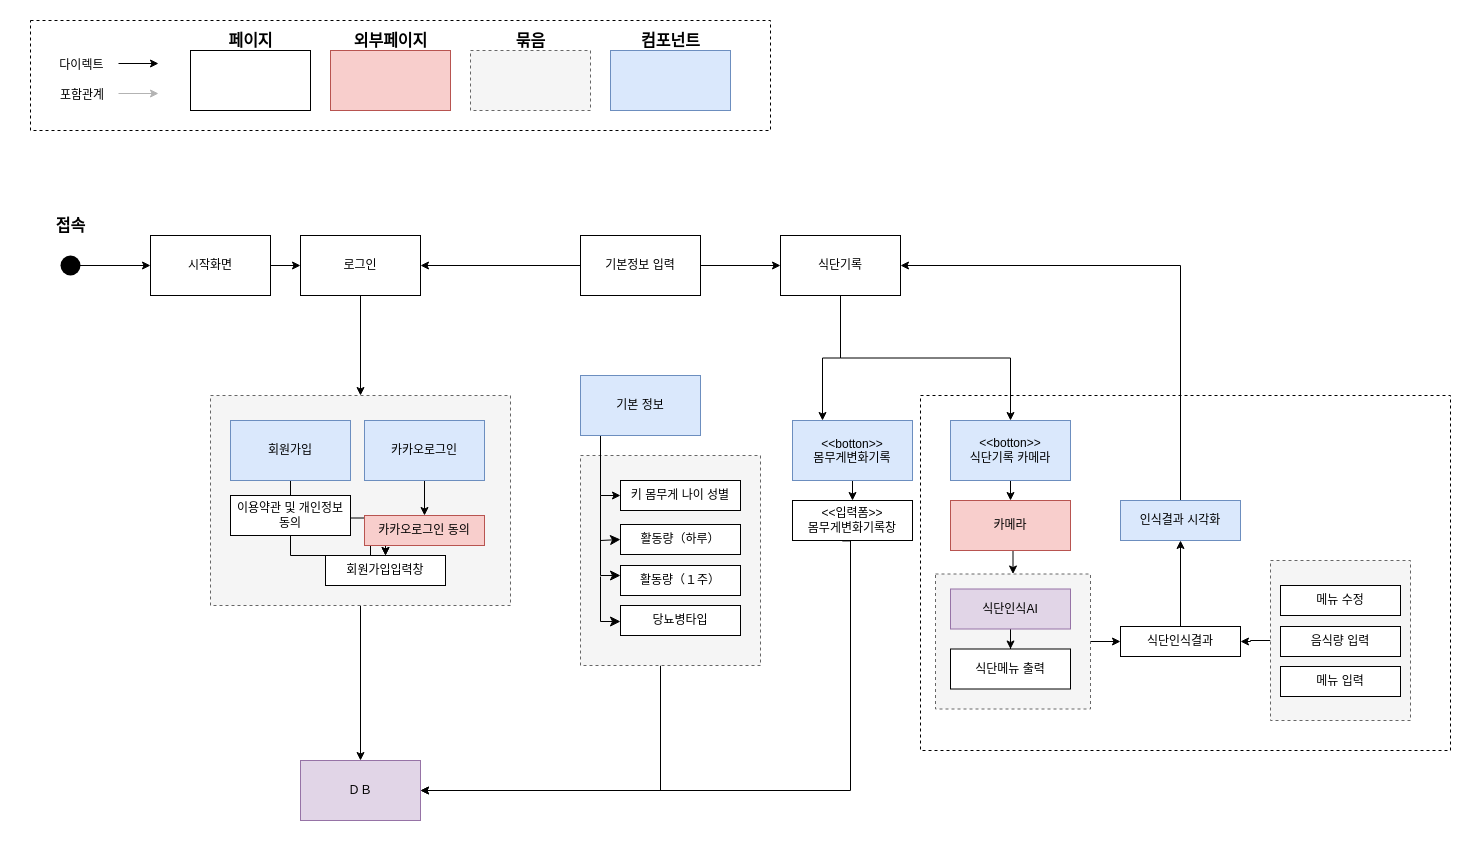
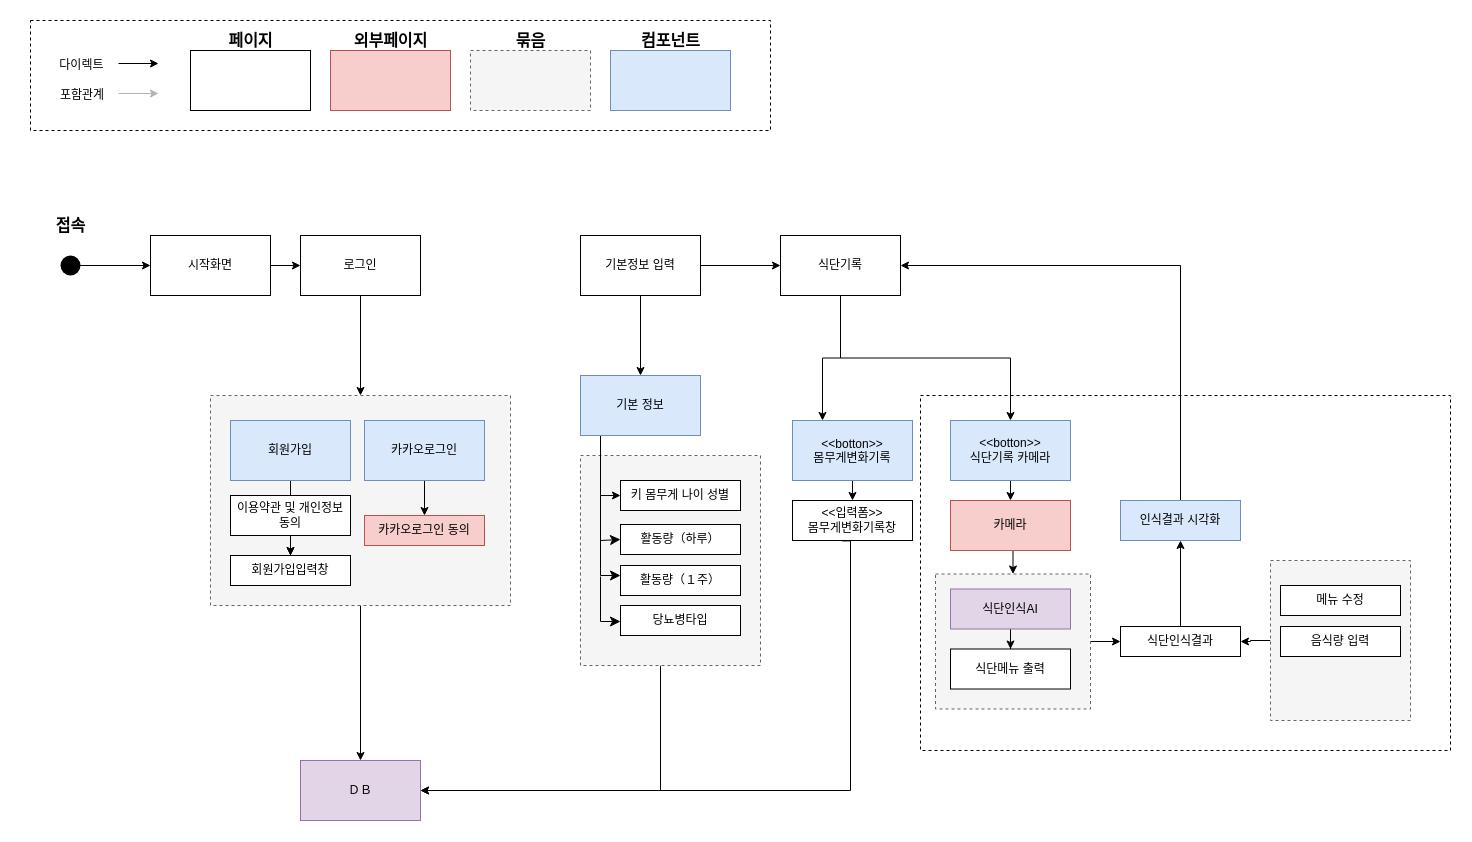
  <mxCell id="0" />
  <mxCell id="1" parent="0" />
  <mxCell id="2" style="edgeStyle=orthogonalEdgeStyle;rounded=0;orthogonalLoop=1;jettySize=auto;html=1;exitX=1;exitY=0.5;exitDx=0;exitDy=0;entryX=0;entryY=0.5;entryDx=0;entryDy=0;fontFamily=Helvetica;fontSize=12;fontColor=default;" edge="1" parent="1" source="3" target="66"><mxGeometry relative="1" as="geometry" /></mxCell>
  <mxCell id="3" value="" style="rounded=0;whiteSpace=wrap;html=1;strokeColor=#666666;align=center;verticalAlign=middle;fontFamily=Helvetica;fontSize=12;fontColor=#333333;fillColor=#f5f5f5;dashed=1;" vertex="1" parent="1"><mxGeometry x="935" y="573.5" width="155" height="135" as="geometry" /></mxCell>
  <mxCell id="4" style="edgeStyle=orthogonalEdgeStyle;rounded=0;orthogonalLoop=1;jettySize=auto;html=1;entryX=1;entryY=0.5;entryDx=0;entryDy=0;" edge="1" parent="1" source="5" target="48"><mxGeometry relative="1" as="geometry"><Array as="points"><mxPoint x="660" y="790" /></Array></mxGeometry></mxCell>
  <mxCell id="5" value="" style="rounded=0;whiteSpace=wrap;html=1;fillColor=#f5f5f5;dashed=1;fontColor=#333333;strokeColor=#666666;" vertex="1" parent="1"><mxGeometry x="580" y="455" width="180" height="210" as="geometry" /></mxCell>
  <mxCell id="6" value="" style="rounded=0;whiteSpace=wrap;html=1;fillColor=none;dashed=1;" vertex="1" parent="1"><mxGeometry x="30" y="20" width="740" height="110" as="geometry" /></mxCell>
  <mxCell id="7" value="" style="edgeStyle=orthogonalEdgeStyle;rounded=0;orthogonalLoop=1;jettySize=auto;html=1;" edge="1" parent="1" source="8" target="48"><mxGeometry relative="1" as="geometry" /></mxCell>
  <mxCell id="8" value="" style="rounded=0;whiteSpace=wrap;html=1;fillColor=#f5f5f5;dashed=1;fontColor=#333333;strokeColor=#666666;" vertex="1" parent="1"><mxGeometry x="210" y="395" width="300" height="210" as="geometry" /></mxCell>
  <mxCell id="9" value="" style="rounded=0;whiteSpace=wrap;html=1;" vertex="1" parent="1"><mxGeometry x="190" y="50" width="120" height="60" as="geometry" /></mxCell>
  <mxCell id="10" value="페이지" style="text;strokeColor=none;fillColor=none;html=1;fontSize=16;fontStyle=1;verticalAlign=middle;align=center;" vertex="1" parent="1"><mxGeometry x="200" y="20" width="100" height="40" as="geometry" /></mxCell>
  <mxCell id="11" value="" style="rounded=0;whiteSpace=wrap;html=1;fillColor=#f8cecc;strokeColor=#b85450;" vertex="1" parent="1"><mxGeometry x="330" y="50" width="120" height="60" as="geometry" /></mxCell>
  <mxCell id="12" value="외부페이지" style="text;strokeColor=none;fillColor=none;html=1;fontSize=16;fontStyle=1;verticalAlign=middle;align=center;" vertex="1" parent="1"><mxGeometry x="340" y="20" width="100" height="40" as="geometry" /></mxCell>
  <mxCell id="13" value="" style="rounded=0;whiteSpace=wrap;html=1;fillColor=#f5f5f5;dashed=1;fontColor=#333333;strokeColor=#666666;" vertex="1" parent="1"><mxGeometry x="470" y="50" width="120" height="60" as="geometry" /></mxCell>
  <mxCell id="14" value="묶음" style="text;strokeColor=none;fillColor=none;html=1;fontSize=16;fontStyle=1;verticalAlign=middle;align=center;" vertex="1" parent="1"><mxGeometry x="480" y="20" width="100" height="40" as="geometry" /></mxCell>
  <mxCell id="15" value="" style="rounded=0;whiteSpace=wrap;html=1;fillColor=#dae8fc;strokeColor=#6c8ebf;" vertex="1" parent="1"><mxGeometry x="610" y="50" width="120" height="60" as="geometry" /></mxCell>
  <mxCell id="16" value="컴포넌트" style="text;strokeColor=none;fillColor=none;html=1;fontSize=16;fontStyle=1;verticalAlign=middle;align=center;" vertex="1" parent="1"><mxGeometry x="620" y="20" width="100" height="40" as="geometry" /></mxCell>
  <mxCell id="17" value="" style="edgeStyle=orthogonalEdgeStyle;rounded=0;orthogonalLoop=1;jettySize=auto;html=1;" edge="1" parent="1" source="18" target="25"><mxGeometry relative="1" as="geometry" /></mxCell>
  <mxCell id="18" value="" style="shape=waypoint;sketch=0;fillStyle=solid;size=6;pointerEvents=1;points=[];fillColor=none;resizable=0;rotatable=0;perimeter=centerPerimeter;snapToPoint=1;strokeWidth=8;" vertex="1" parent="1"><mxGeometry x="60" y="255" width="20" height="20" as="geometry" /></mxCell>
  <mxCell id="19" value="접속" style="text;strokeColor=none;fillColor=none;html=1;fontSize=16;fontStyle=1;verticalAlign=middle;align=center;" vertex="1" parent="1"><mxGeometry y="205" width="100" height="40" as="geometry" x="20" /></mxCell>
  <mxCell id="20" value="" style="endArrow=classic;html=1;rounded=0;" edge="1" parent="1"><mxGeometry width="50" height="50" relative="1" as="geometry"><mxPoint x="118" y="63" as="sourcePoint" /><mxPoint x="158" y="63" as="targetPoint" /></mxGeometry></mxCell>
  <mxCell id="21" value="&amp;nbsp;다이렉트" style="text;strokeColor=none;fillColor=none;align=left;verticalAlign=middle;spacingLeft=4;spacingRight=4;overflow=hidden;points=[[0,0.5],[1,0.5]];portConstraint=eastwest;rotatable=0;whiteSpace=wrap;html=1;" vertex="1" parent="1"><mxGeometry x="50" y="50" width="80" height="30" as="geometry" /></mxCell>
  <mxCell id="22" value="" style="endArrow=classic;html=1;rounded=0;strokeColor=#B3B3B3;" edge="1" parent="1"><mxGeometry width="50" height="50" relative="1" as="geometry"><mxPoint x="118" y="93" as="sourcePoint" /><mxPoint x="158" y="93" as="targetPoint" /></mxGeometry></mxCell>
  <mxCell id="23" value="포함관계" style="text;strokeColor=none;fillColor=none;align=left;verticalAlign=middle;spacingLeft=4;spacingRight=4;overflow=hidden;points=[[0,0.5],[1,0.5]];portConstraint=eastwest;rotatable=0;whiteSpace=wrap;html=1;" vertex="1" parent="1"><mxGeometry x="54" y="80" width="80" height="30" as="geometry" /></mxCell>
  <mxCell id="24" value="" style="edgeStyle=orthogonalEdgeStyle;rounded=0;orthogonalLoop=1;jettySize=auto;html=1;" edge="1" parent="1" source="25" target="27"><mxGeometry relative="1" as="geometry" /></mxCell>
  <mxCell id="25" value="시작화면" style="rounded=0;whiteSpace=wrap;html=1;" vertex="1" parent="1"><mxGeometry x="150" y="235" width="120" height="60" as="geometry" /></mxCell>
  <mxCell id="26" value="" style="edgeStyle=orthogonalEdgeStyle;rounded=0;orthogonalLoop=1;jettySize=auto;html=1;" edge="1" parent="1" source="27" target="8"><mxGeometry relative="1" as="geometry" /></mxCell>
  <mxCell id="27" value="로그인" style="rounded=0;whiteSpace=wrap;html=1;" vertex="1" parent="1"><mxGeometry x="300" y="235" width="120" height="60" as="geometry" /></mxCell>
  <mxCell id="28" value="" style="edgeStyle=orthogonalEdgeStyle;rounded=0;orthogonalLoop=1;jettySize=auto;html=1;" edge="1" parent="1" source="29" target="34"><mxGeometry relative="1" as="geometry" /></mxCell>
  <mxCell id="29" value="&lt;p style=&quot;line-height: 80%;&quot;&gt;회원가입&lt;/p&gt;" style="rounded=0;whiteSpace=wrap;html=1;fillColor=#dae8fc;strokeColor=#6c8ebf;" vertex="1" parent="1"><mxGeometry x="230" y="420" width="120" height="60" as="geometry" /></mxCell>
  <mxCell id="30" value="" style="edgeStyle=orthogonalEdgeStyle;rounded=0;orthogonalLoop=1;jettySize=auto;html=1;" edge="1" parent="1" source="31" target="35"><mxGeometry relative="1" as="geometry" /></mxCell>
  <mxCell id="31" value="카카오로그인" style="rounded=0;whiteSpace=wrap;html=1;fillColor=#dae8fc;strokeColor=#6c8ebf;" vertex="1" parent="1"><mxGeometry x="364" y="420" width="120" height="60" as="geometry" /></mxCell>
  <mxCell id="32" value="" style="edgeStyle=orthogonalEdgeStyle;rounded=0;orthogonalLoop=1;jettySize=auto;html=1;" edge="1" parent="1" source="33" target="34"><mxGeometry relative="1" as="geometry" /></mxCell>
  <mxCell id="33" value="이용약관 및 개인정보 동의" style="rounded=0;whiteSpace=wrap;html=1;" vertex="1" parent="1"><mxGeometry x="230" y="495" width="120" height="40" as="geometry" /></mxCell>
- <mxCell id="34" value="회원가입입력창" style="rounded=0;whiteSpace=wrap;html=1;" vertex="1" parent="1"><mxGeometry x="325" y="555" width="120" height="30" as="geometry" /></mxCell>
+ <mxCell id="34" value="회원가입입력창" style="rounded=0;whiteSpace=wrap;html=1;" vertex="1" parent="1"><mxGeometry x="230" y="555" width="120" height="30" as="geometry" /></mxCell>
  <mxCell id="35" value="카카오로그인 동의" style="rounded=0;whiteSpace=wrap;html=1;fillColor=#f8cecc;strokeColor=#b85450;" vertex="1" parent="1"><mxGeometry x="364" y="515" width="120" height="30" as="geometry" /></mxCell>
- <mxCell id="36" value="" style="edgeStyle=orthogonalEdgeStyle;rounded=0;orthogonalLoop=1;jettySize=auto;html=1;" edge="1" parent="1" source="38" target="27"><mxGeometry relative="1" as="geometry" /></mxCell>
+ <mxCell id="36" value="" style="edgeStyle=orthogonalEdgeStyle;rounded=0;orthogonalLoop=1;jettySize=auto;html=1;" edge="1" parent="1" source="38" target="40"><mxGeometry relative="1" as="geometry" /></mxCell>
  <mxCell id="37" value="" style="edgeStyle=orthogonalEdgeStyle;rounded=0;orthogonalLoop=1;jettySize=auto;html=1;" edge="1" parent="1" source="38" target="51"><mxGeometry relative="1" as="geometry" /></mxCell>
  <mxCell id="38" value="기본정보 입력" style="whiteSpace=wrap;html=1;rounded=0;" vertex="1" parent="1"><mxGeometry x="580" y="235" width="120" height="60" as="geometry" /></mxCell>
  <mxCell id="39" value="" style="edgeStyle=orthogonalEdgeStyle;rounded=0;orthogonalLoop=1;jettySize=auto;html=1;" edge="1" parent="1" source="40" target="41"><mxGeometry relative="1" as="geometry"><Array as="points"><mxPoint x="600" y="495" /></Array></mxGeometry></mxCell>
  <mxCell id="40" value="기본 정보" style="whiteSpace=wrap;html=1;rounded=0;fillColor=#dae8fc;strokeColor=#6c8ebf;" vertex="1" parent="1"><mxGeometry x="580" y="375" width="120" height="60" as="geometry" /></mxCell>
  <mxCell id="41" value="키 몸무게 나이 성별" style="whiteSpace=wrap;html=1;rounded=0;" vertex="1" parent="1"><mxGeometry x="620" y="480" width="120" height="30" as="geometry" /></mxCell>
  <mxCell id="42" value="활동량（하루）" style="whiteSpace=wrap;html=1;rounded=0;" vertex="1" parent="1"><mxGeometry x="620" y="524" width="120" height="30" as="geometry" /></mxCell>
  <mxCell id="43" value="활동량（１주）" style="whiteSpace=wrap;html=1;rounded=0;" vertex="1" parent="1"><mxGeometry x="620" y="565" width="120" height="30" as="geometry" /></mxCell>
  <mxCell id="44" value="당뇨병타입" style="whiteSpace=wrap;html=1;rounded=0;" vertex="1" parent="1"><mxGeometry x="620" y="605" width="120" height="30" as="geometry" /></mxCell>
  <mxCell id="45" value="" style="edgeStyle=segmentEdgeStyle;endArrow=classic;html=1;curved=0;rounded=0;endSize=8;startSize=8;entryX=0;entryY=0.5;entryDx=0;entryDy=0;" edge="1" parent="1" target="42"><mxGeometry width="50" height="50" relative="1" as="geometry"><mxPoint x="600" y="495" as="sourcePoint" /><mxPoint x="590" y="525" as="targetPoint" /><Array as="points"><mxPoint x="600" y="540" /></Array></mxGeometry></mxCell>
  <mxCell id="46" value="" style="edgeStyle=segmentEdgeStyle;endArrow=classic;html=1;curved=0;rounded=0;endSize=8;startSize=8;" edge="1" parent="1" target="43"><mxGeometry width="50" height="50" relative="1" as="geometry"><mxPoint x="600" y="539" as="sourcePoint" /><mxPoint x="620" y="584" as="targetPoint" /><Array as="points"><mxPoint x="600" y="575" /></Array></mxGeometry></mxCell>
  <mxCell id="47" value="" style="edgeStyle=segmentEdgeStyle;endArrow=classic;html=1;curved=0;rounded=0;endSize=8;startSize=8;entryX=0;entryY=0.5;entryDx=0;entryDy=0;" edge="1" parent="1"><mxGeometry width="50" height="50" relative="1" as="geometry"><mxPoint x="600" y="576" as="sourcePoint" /><mxPoint x="620" y="621" as="targetPoint" /><Array as="points"><mxPoint x="600" y="621" /></Array></mxGeometry></mxCell>
  <mxCell id="48" value="ＤＢ" style="whiteSpace=wrap;html=1;fillColor=#e1d5e7;strokeColor=#9673a6;rounded=0;" vertex="1" parent="1"><mxGeometry x="300" y="760" width="120" height="60" as="geometry" /></mxCell>
  <mxCell id="49" style="edgeStyle=orthogonalEdgeStyle;rounded=0;orthogonalLoop=1;jettySize=auto;html=1;entryX=0.25;entryY=0;entryDx=0;entryDy=0;fontFamily=Helvetica;fontSize=12;fontColor=default;" edge="1" parent="1" source="51" target="53"><mxGeometry relative="1" as="geometry" /></mxCell>
  <mxCell id="50" style="edgeStyle=orthogonalEdgeStyle;rounded=0;orthogonalLoop=1;jettySize=auto;html=1;entryX=0.5;entryY=0;entryDx=0;entryDy=0;fontFamily=Helvetica;fontSize=12;fontColor=default;exitX=0.5;exitY=1;exitDx=0;exitDy=0;" edge="1" parent="1" source="51" target="55"><mxGeometry relative="1" as="geometry" /></mxCell>
  <mxCell id="51" value="식단기록" style="whiteSpace=wrap;html=1;rounded=0;" vertex="1" parent="1"><mxGeometry x="780" y="235" width="120" height="60" as="geometry" /></mxCell>
  <mxCell id="52" style="edgeStyle=orthogonalEdgeStyle;rounded=0;orthogonalLoop=1;jettySize=auto;html=1;exitX=0.5;exitY=1;exitDx=0;exitDy=0;entryX=0.5;entryY=0;entryDx=0;entryDy=0;fontFamily=Helvetica;fontSize=12;fontColor=default;" edge="1" parent="1" source="53" target="57"><mxGeometry relative="1" as="geometry" /></mxCell>
  <mxCell id="53" value="&lt;&lt;botton&gt;&gt;&#10;몸무게변화기록" style="rounded=0;imageAspect=1;connectable=1;expand=1;labelBackgroundColor=none;labelBorderColor=none;spacing=0;verticalAlign=middle;align=center;horizontal=1;fontFamily=Helvetica;fillColor=#dae8fc;strokeColor=#6c8ebf;" vertex="1" parent="1"><mxGeometry x="792" y="420" width="120" height="60" as="geometry" /></mxCell>
  <mxCell id="54" style="edgeStyle=orthogonalEdgeStyle;rounded=0;orthogonalLoop=1;jettySize=auto;html=1;exitX=0.5;exitY=1;exitDx=0;exitDy=0;entryX=0.5;entryY=0;entryDx=0;entryDy=0;fontFamily=Helvetica;fontSize=12;fontColor=default;" edge="1" parent="1" source="55" target="59"><mxGeometry relative="1" as="geometry" /></mxCell>
  <mxCell id="55" value="&amp;lt;&amp;lt;botton&amp;gt;&amp;gt;&lt;br&gt;식단기록 카메라" style="rounded=0;whiteSpace=wrap;html=1;fillColor=#dae8fc;strokeColor=#6c8ebf;" vertex="1" parent="1"><mxGeometry x="950" y="420" width="120" height="60" as="geometry" /></mxCell>
  <mxCell id="56" style="edgeStyle=orthogonalEdgeStyle;rounded=0;orthogonalLoop=1;jettySize=auto;html=1;entryX=1;entryY=0.5;entryDx=0;entryDy=0;fontFamily=Helvetica;fontSize=12;fontColor=default;exitX=0.415;exitY=1.011;exitDx=0;exitDy=0;exitPerimeter=0;" edge="1" parent="1" source="57" target="48"><mxGeometry relative="1" as="geometry"><Array as="points"><mxPoint x="850" y="540" /><mxPoint x="850" y="790" /></Array></mxGeometry></mxCell>
  <mxCell id="57" value="&amp;lt;&amp;lt;입력폼&amp;gt;&amp;gt;&lt;br&gt;몸무게변화기록창" style="rounded=0;whiteSpace=wrap;html=1;" vertex="1" parent="1"><mxGeometry x="792" y="500" width="120" height="40" as="geometry" /></mxCell>
  <mxCell id="58" style="edgeStyle=orthogonalEdgeStyle;rounded=0;orthogonalLoop=1;jettySize=auto;html=1;exitX=0.5;exitY=1;exitDx=0;exitDy=0;entryX=0.5;entryY=0;entryDx=0;entryDy=0;fontFamily=Helvetica;fontSize=12;fontColor=default;" edge="1" parent="1" source="59" target="3"><mxGeometry relative="1" as="geometry" /></mxCell>
  <mxCell id="59" value="카메라" style="rounded=0;whiteSpace=wrap;html=1;fillColor=#f8cecc;strokeColor=#b85450;" vertex="1" parent="1"><mxGeometry x="950" y="500" width="120" height="50" as="geometry" /></mxCell>
  <mxCell id="60" value="" style="edgeStyle=orthogonalEdgeStyle;rounded=0;orthogonalLoop=1;jettySize=auto;html=1;fontFamily=Helvetica;fontSize=12;fontColor=default;" edge="1" parent="1" source="61" target="62"><mxGeometry relative="1" as="geometry" /></mxCell>
  <mxCell id="61" value="식단인식AI" style="rounded=0;whiteSpace=wrap;html=1;fillColor=#e1d5e7;strokeColor=#9673a6;" vertex="1" parent="1"><mxGeometry x="950" y="588.5" width="120" height="40" as="geometry" /></mxCell>
  <mxCell id="62" value="식단메뉴 출력" style="rounded=0;whiteSpace=wrap;html=1;" vertex="1" parent="1"><mxGeometry x="950" y="648.5" width="120" height="40" as="geometry" /></mxCell>
  <mxCell id="63" value="" style="edgeStyle=orthogonalEdgeStyle;rounded=0;orthogonalLoop=1;jettySize=auto;html=1;fontFamily=Helvetica;fontSize=12;fontColor=default;" edge="1" parent="1" source="64" target="66"><mxGeometry relative="1" as="geometry" /></mxCell>
  <mxCell id="64" value="" style="rounded=0;whiteSpace=wrap;html=1;fillColor=#f5f5f5;dashed=1;fontColor=#333333;strokeColor=#666666;" vertex="1" parent="1"><mxGeometry x="1270" y="560" width="140" height="160" as="geometry" /></mxCell>
  <mxCell id="65" value="" style="edgeStyle=orthogonalEdgeStyle;rounded=0;orthogonalLoop=1;jettySize=auto;html=1;fontFamily=Helvetica;fontSize=12;fontColor=default;" edge="1" parent="1" source="66" target="71"><mxGeometry relative="1" as="geometry" /></mxCell>
  <mxCell id="66" value="식단인식결과" style="whiteSpace=wrap;html=1;rounded=0;" vertex="1" parent="1"><mxGeometry x="1120" y="626" width="120" height="30" as="geometry" /></mxCell>
  <mxCell id="67" value="메뉴 수정" style="whiteSpace=wrap;html=1;rounded=0;" vertex="1" parent="1"><mxGeometry x="1280" y="585" width="120" height="30" as="geometry" /></mxCell>
  <mxCell id="68" value="음식량 입력" style="whiteSpace=wrap;html=1;rounded=0;" vertex="1" parent="1"><mxGeometry x="1280" y="626" width="120" height="30" as="geometry" /></mxCell>
- <mxCell id="69" value="메뉴 입력" style="whiteSpace=wrap;html=1;rounded=0;" vertex="1" parent="1"><mxGeometry x="1280" y="666" width="120" height="30" as="geometry" /></mxCell>
  <mxCell id="70" style="edgeStyle=orthogonalEdgeStyle;rounded=0;orthogonalLoop=1;jettySize=auto;html=1;entryX=1;entryY=0.5;entryDx=0;entryDy=0;fontFamily=Helvetica;fontSize=12;fontColor=default;" edge="1" parent="1" source="71" target="51"><mxGeometry relative="1" as="geometry"><Array as="points"><mxPoint x="1180" y="265" /></Array></mxGeometry></mxCell>
  <mxCell id="71" value="인식결과 시각화" style="rounded=0;whiteSpace=wrap;html=1;fillColor=#dae8fc;strokeColor=#6c8ebf;" vertex="1" parent="1"><mxGeometry x="1120" y="500" width="120" height="40" as="geometry" /></mxCell>
  <mxCell id="72" value="" style="rounded=0;whiteSpace=wrap;html=1;strokeColor=default;align=center;verticalAlign=middle;fontFamily=Helvetica;fontSize=12;fontColor=default;fillColor=none;dashed=1;" vertex="1" parent="1"><mxGeometry x="920" y="395" width="530" height="355" as="geometry" /></mxCell>
